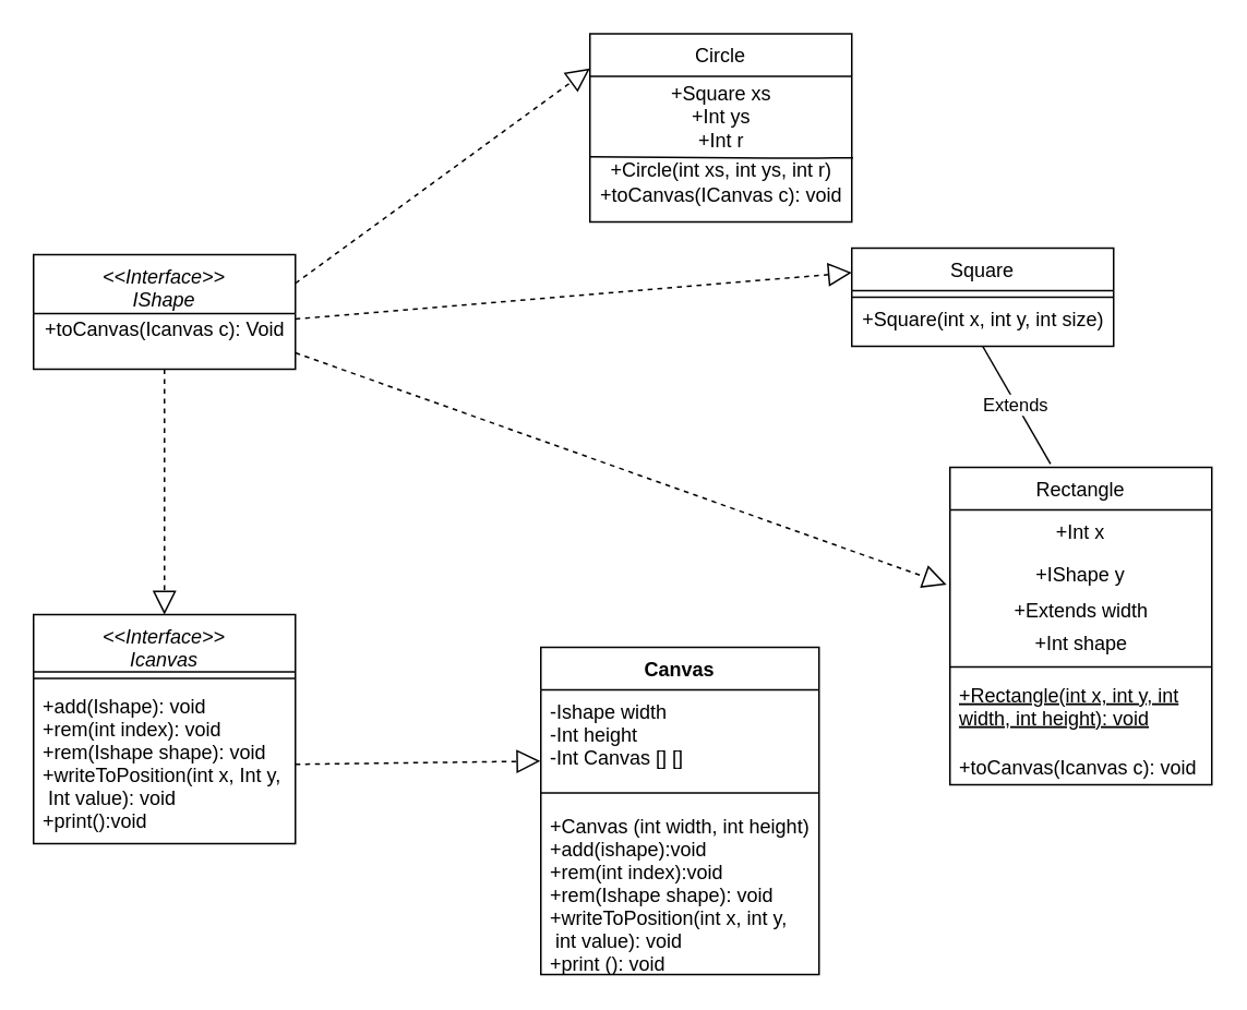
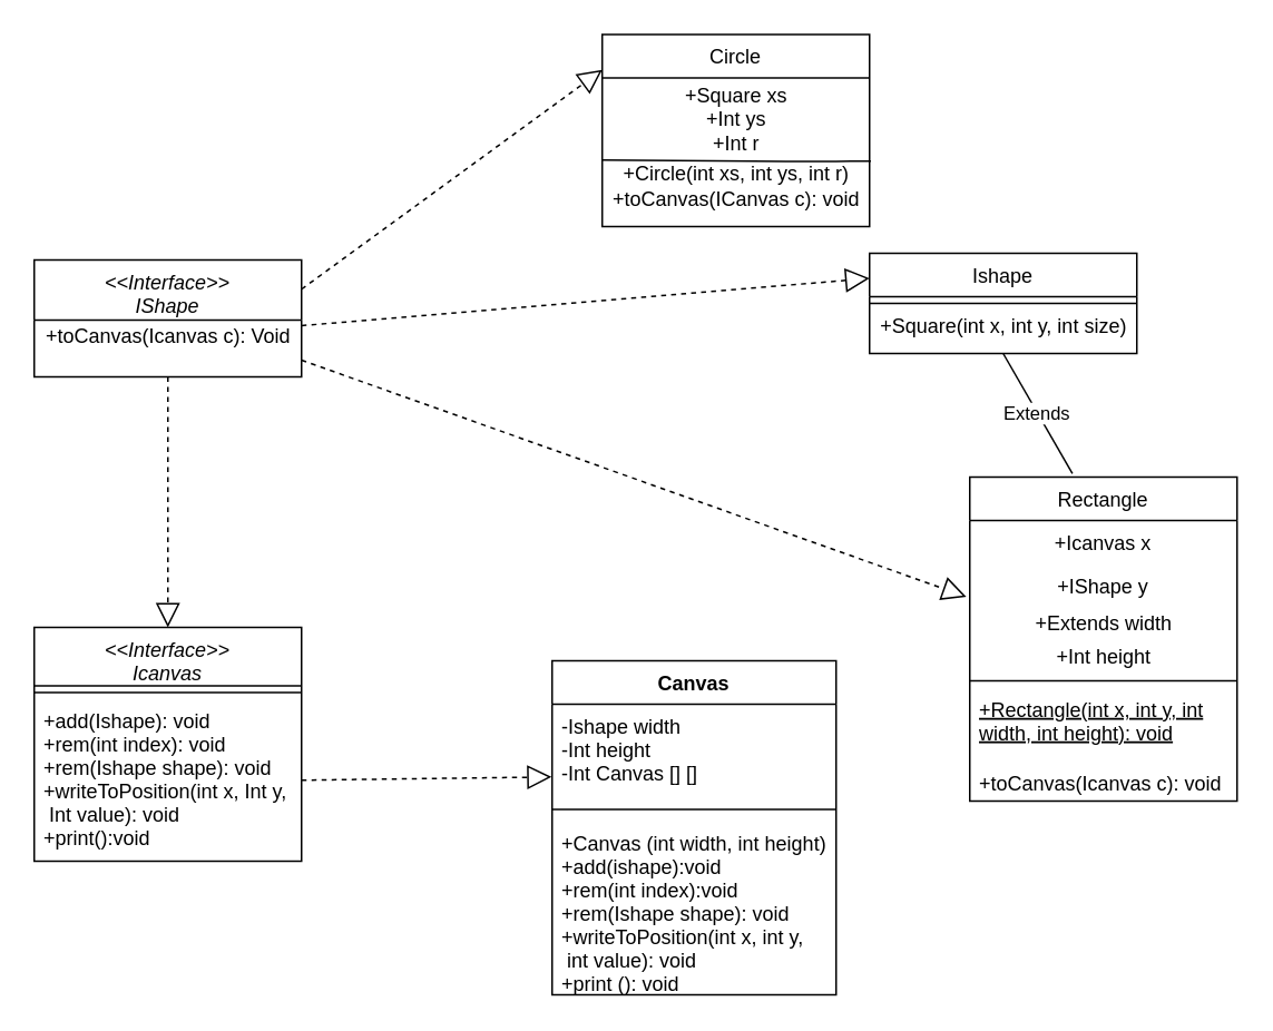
  <mxCell id="0" />
  <mxCell id="1" parent="0" />
  <mxCell id="2" value="Circle" style="swimlane;fontStyle=0;align=center;verticalAlign=top;childLayout=stackLayout;horizontal=1;startSize=26;horizontalStack=0;resizeParent=1;resizeLast=0;collapsible=1;marginBottom=0;rounded=0;shadow=0;strokeWidth=1;" parent="1" vertex="1"><mxGeometry x="360" y="20" width="160" height="115" as="geometry"><mxRectangle x="550" y="140" width="160" height="26" as="alternateBounds" /></mxGeometry></mxCell>
  <mxCell id="3" value="" style="endArrow=none;html=1;entryX=1.005;entryY=0.996;entryDx=0;entryDy=0;entryPerimeter=0;exitX=0;exitY=0.982;exitDx=0;exitDy=0;exitPerimeter=0;" edge="1" parent="2" source="4" target="4"><mxGeometry width="50" height="50" relative="1" as="geometry"><mxPoint x="20" y="76" as="sourcePoint" /><mxPoint x="150" y="76" as="targetPoint" /><Array as="points"><mxPoint x="100" y="76" /><mxPoint x="130" y="76" /></Array></mxGeometry></mxCell>
  <mxCell id="4" value="+Square xs&lt;br&gt;+Int ys&lt;br&gt;+Int r" style="text;html=1;align=center;verticalAlign=middle;resizable=0;points=[];autosize=1;" vertex="1" parent="2"><mxGeometry y="26" width="160" height="50" as="geometry" /></mxCell>
  <mxCell id="5" value="+Circle(int xs, int ys, int r)&lt;br&gt;+toCanvas(ICanvas c): void" style="text;html=1;align=center;verticalAlign=middle;resizable=0;points=[];autosize=1;" vertex="1" parent="2"><mxGeometry y="76" width="160" height="30" as="geometry" /></mxCell>
  <mxCell id="6" value="&lt;&lt;Interface&gt;&gt;&#10;IShape" style="swimlane;fontStyle=2;align=center;verticalAlign=top;childLayout=stackLayout;horizontal=1;startSize=36;horizontalStack=0;resizeParent=1;resizeLast=0;collapsible=1;marginBottom=0;rounded=0;shadow=0;strokeWidth=1;" parent="1" vertex="1"><mxGeometry x="20" y="155" width="160" height="70" as="geometry"><mxRectangle x="254" y="100" width="160" height="26" as="alternateBounds" /></mxGeometry></mxCell>
  <mxCell id="7" value="+toCanvas(Icanvas c): Void" style="text;html=1;align=center;verticalAlign=middle;resizable=0;points=[];autosize=1;" vertex="1" parent="6"><mxGeometry y="36" width="160" height="20" as="geometry" /></mxCell>
  <mxCell id="8" value="Canvas" style="swimlane;fontStyle=1;align=center;verticalAlign=top;childLayout=stackLayout;horizontal=1;startSize=26;horizontalStack=0;resizeParent=1;resizeParentMax=0;resizeLast=0;collapsible=1;marginBottom=0;" vertex="1" parent="1"><mxGeometry x="330" y="395" width="170" height="200" as="geometry" /></mxCell>
  <mxCell id="9" value="-Ishape width&#10;-Int height&#10;-Int Canvas [] []" style="text;strokeColor=none;fillColor=none;align=left;verticalAlign=top;spacingLeft=4;spacingRight=4;overflow=hidden;rotatable=0;points=[[0,0.5],[1,0.5]];portConstraint=eastwest;" vertex="1" parent="8"><mxGeometry y="26" width="170" height="56" as="geometry" /></mxCell>
  <mxCell id="10" value="" style="line;strokeWidth=1;fillColor=none;align=left;verticalAlign=middle;spacingTop=-1;spacingLeft=3;spacingRight=3;rotatable=0;labelPosition=right;points=[];portConstraint=eastwest;" vertex="1" parent="8"><mxGeometry y="82" width="170" height="14" as="geometry" /></mxCell>
  <mxCell id="11" value="+Canvas (int width, int height)&#10;+add(ishape):void&#10;+rem(int index):void&#10;+rem(Ishape shape): void&#10;+writeToPosition(int x, int y,&#10; int value): void&#10;+print (): void&#10;" style="text;strokeColor=none;fillColor=none;align=left;verticalAlign=top;spacingLeft=4;spacingRight=4;overflow=hidden;rotatable=0;points=[[0,0.5],[1,0.5]];portConstraint=eastwest;" vertex="1" parent="8"><mxGeometry y="96" width="170" height="104" as="geometry" /></mxCell>
  <mxCell id="12" value="" style="endArrow=block;dashed=1;endFill=0;endSize=12;html=1;exitX=1;exitY=0.5;exitDx=0;exitDy=0;entryX=-0.002;entryY=0.778;entryDx=0;entryDy=0;entryPerimeter=0;" edge="1" parent="1" source="16" target="9"><mxGeometry width="160" relative="1" as="geometry"><mxPoint x="220" y="425" as="sourcePoint" /><mxPoint x="380" y="425" as="targetPoint" /></mxGeometry></mxCell>
  <mxCell id="13" value="" style="endArrow=block;dashed=1;endFill=0;endSize=12;html=1;exitX=0.5;exitY=1;exitDx=0;exitDy=0;entryX=0.5;entryY=0;entryDx=0;entryDy=0;" edge="1" parent="1" source="6" target="14"><mxGeometry width="160" relative="1" as="geometry"><mxPoint x="50" y="335" as="sourcePoint" /><mxPoint x="210" y="335" as="targetPoint" /></mxGeometry></mxCell>
  <mxCell id="14" value="&lt;&lt;Interface&gt;&gt;&#10;Icanvas" style="swimlane;fontStyle=2;align=center;verticalAlign=top;childLayout=stackLayout;horizontal=1;startSize=35;horizontalStack=0;resizeParent=1;resizeParentMax=0;resizeLast=0;collapsible=1;marginBottom=0;" vertex="1" parent="1"><mxGeometry x="20" y="375" width="160" height="140" as="geometry" /></mxCell>
  <mxCell id="15" value="" style="line;strokeWidth=1;fillColor=none;align=left;verticalAlign=middle;spacingTop=-1;spacingLeft=3;spacingRight=3;rotatable=0;labelPosition=right;points=[];portConstraint=eastwest;" vertex="1" parent="14"><mxGeometry y="35" width="160" height="8" as="geometry" /></mxCell>
  <mxCell id="16" value="+add(Ishape): void&#10;+rem(int index): void&#10;+rem(Ishape shape): void&#10;+writeToPosition(int x, Int y,&#10; Int value): void&#10;+print():void&#10;" style="text;strokeColor=none;fillColor=none;align=left;verticalAlign=top;spacingLeft=4;spacingRight=4;overflow=hidden;rotatable=0;points=[[0,0.5],[1,0.5]];portConstraint=eastwest;" vertex="1" parent="14"><mxGeometry y="43" width="160" height="97" as="geometry" /></mxCell>
  <mxCell id="17" value="" style="endArrow=block;dashed=1;endFill=0;endSize=12;html=1;exitX=1;exitY=0.25;exitDx=0;exitDy=0;entryX=0;entryY=0.184;entryDx=0;entryDy=0;entryPerimeter=0;" edge="1" parent="1" source="6" target="2"><mxGeometry width="160" relative="1" as="geometry"><mxPoint x="290" y="335" as="sourcePoint" /><mxPoint x="450" y="335" as="targetPoint" /></mxGeometry></mxCell>
  <mxCell id="18" value="" style="endArrow=block;dashed=1;endFill=0;endSize=12;html=1;entryX=0;entryY=0.25;entryDx=0;entryDy=0;" edge="1" parent="1" source="7" target="19"><mxGeometry width="160" relative="1" as="geometry"><mxPoint x="290" y="195" as="sourcePoint" /><mxPoint x="450" y="195" as="targetPoint" /></mxGeometry></mxCell>
- <mxCell id="19" value="Square" style="swimlane;fontStyle=0;align=center;verticalAlign=top;childLayout=stackLayout;horizontal=1;startSize=26;horizontalStack=0;resizeParent=1;resizeLast=0;collapsible=1;marginBottom=0;rounded=0;shadow=0;strokeWidth=1;" parent="1" vertex="1"><mxGeometry x="520" y="151" width="160" height="60" as="geometry"><mxRectangle x="340" y="380" width="170" height="26" as="alternateBounds" /></mxGeometry></mxCell>
+ <mxCell id="19" value="Ishape" style="swimlane;fontStyle=0;align=center;verticalAlign=top;childLayout=stackLayout;horizontal=1;startSize=26;horizontalStack=0;resizeParent=1;resizeLast=0;collapsible=1;marginBottom=0;rounded=0;shadow=0;strokeWidth=1;" parent="1" vertex="1"><mxGeometry x="520" y="151" width="160" height="60" as="geometry"><mxRectangle x="340" y="380" width="170" height="26" as="alternateBounds" /></mxGeometry></mxCell>
  <mxCell id="20" value="" style="line;html=1;strokeWidth=1;align=left;verticalAlign=middle;spacingTop=-1;spacingLeft=3;spacingRight=3;rotatable=0;labelPosition=right;points=[];portConstraint=eastwest;" parent="19" vertex="1"><mxGeometry y="26" width="160" height="8" as="geometry" /></mxCell>
  <mxCell id="21" value="+Square(int x, int y, int size)" style="text;html=1;align=center;verticalAlign=middle;resizable=0;points=[];autosize=1;" vertex="1" parent="19"><mxGeometry y="34" width="160" height="20" as="geometry" /></mxCell>
  <mxCell id="22" value="" style="endArrow=block;dashed=1;endFill=0;endSize=12;html=1;entryX=-0.013;entryY=0.756;entryDx=0;entryDy=0;entryPerimeter=0;" edge="1" parent="1" target="26"><mxGeometry width="160" relative="1" as="geometry"><mxPoint x="180" y="215" as="sourcePoint" /><mxPoint x="450" y="195" as="targetPoint" /></mxGeometry></mxCell>
  <mxCell id="23" value="Extends" style="endArrow=none;endSize=16;endFill=0;html=1;exitX=0.5;exitY=1;exitDx=0;exitDy=0;entryX=0.384;entryY=-0.011;entryDx=0;entryDy=0;entryPerimeter=0;" edge="1" parent="1" source="19" target="24"><mxGeometry width="160" relative="1" as="geometry"><mxPoint x="290" y="195" as="sourcePoint" /><mxPoint x="450" y="195" as="targetPoint" /></mxGeometry></mxCell>
  <mxCell id="24" value="Rectangle" style="swimlane;fontStyle=0;align=center;verticalAlign=top;childLayout=stackLayout;horizontal=1;startSize=26;horizontalStack=0;resizeParent=1;resizeLast=0;collapsible=1;marginBottom=0;rounded=0;shadow=0;strokeWidth=1;" parent="1" vertex="1"><mxGeometry x="580" y="285" width="160" height="194" as="geometry"><mxRectangle x="130" y="380" width="160" height="26" as="alternateBounds" /></mxGeometry></mxCell>
- <mxCell id="25" value="+Int x" style="text;align=center;verticalAlign=top;spacingLeft=4;spacingRight=4;overflow=hidden;rotatable=0;points=[[0,0.5],[1,0.5]];portConstraint=eastwest;" parent="24" vertex="1"><mxGeometry y="26" width="160" height="26" as="geometry" /></mxCell>
+ <mxCell id="25" value="+Icanvas x" style="text;align=center;verticalAlign=top;spacingLeft=4;spacingRight=4;overflow=hidden;rotatable=0;points=[[0,0.5],[1,0.5]];portConstraint=eastwest;" parent="24" vertex="1"><mxGeometry y="26" width="160" height="26" as="geometry" /></mxCell>
  <mxCell id="26" value="+IShape y" style="text;align=center;verticalAlign=top;spacingLeft=4;spacingRight=4;overflow=hidden;rotatable=0;points=[[0,0.5],[1,0.5]];portConstraint=eastwest;rounded=0;shadow=0;html=0;" parent="24" vertex="1"><mxGeometry y="52" width="160" height="26" as="geometry" /></mxCell>
  <mxCell id="27" value="+Extends width" style="text;html=1;align=center;verticalAlign=middle;resizable=0;points=[];autosize=1;" vertex="1" parent="24"><mxGeometry y="78" width="160" height="20" as="geometry" /></mxCell>
- <mxCell id="28" value="+Int shape" style="text;html=1;align=center;verticalAlign=middle;resizable=0;points=[];autosize=1;" vertex="1" parent="24"><mxGeometry y="98" width="160" height="20" as="geometry" /></mxCell>
+ <mxCell id="28" value="+Int height" style="text;html=1;align=center;verticalAlign=middle;resizable=0;points=[];autosize=1;" vertex="1" parent="24"><mxGeometry y="98" width="160" height="20" as="geometry" /></mxCell>
  <mxCell id="29" value="" style="line;html=1;strokeWidth=1;align=left;verticalAlign=middle;spacingTop=-1;spacingLeft=3;spacingRight=3;rotatable=0;labelPosition=right;points=[];portConstraint=eastwest;" parent="24" vertex="1"><mxGeometry y="118" width="160" height="8" as="geometry" /></mxCell>
  <mxCell id="30" value="+Rectangle(int x, int y, int &#10;width, int height): void&#10;" style="text;align=left;verticalAlign=top;spacingLeft=4;spacingRight=4;overflow=hidden;rotatable=0;points=[[0,0.5],[1,0.5]];portConstraint=eastwest;fontStyle=4" parent="24" vertex="1"><mxGeometry y="126" width="160" height="44" as="geometry" /></mxCell>
  <mxCell id="31" value="+toCanvas(Icanvas c): void" style="text;align=left;verticalAlign=top;spacingLeft=4;spacingRight=4;overflow=hidden;rotatable=0;points=[[0,0.5],[1,0.5]];portConstraint=eastwest;" parent="24" vertex="1"><mxGeometry y="170" width="160" height="24" as="geometry" /></mxCell>
